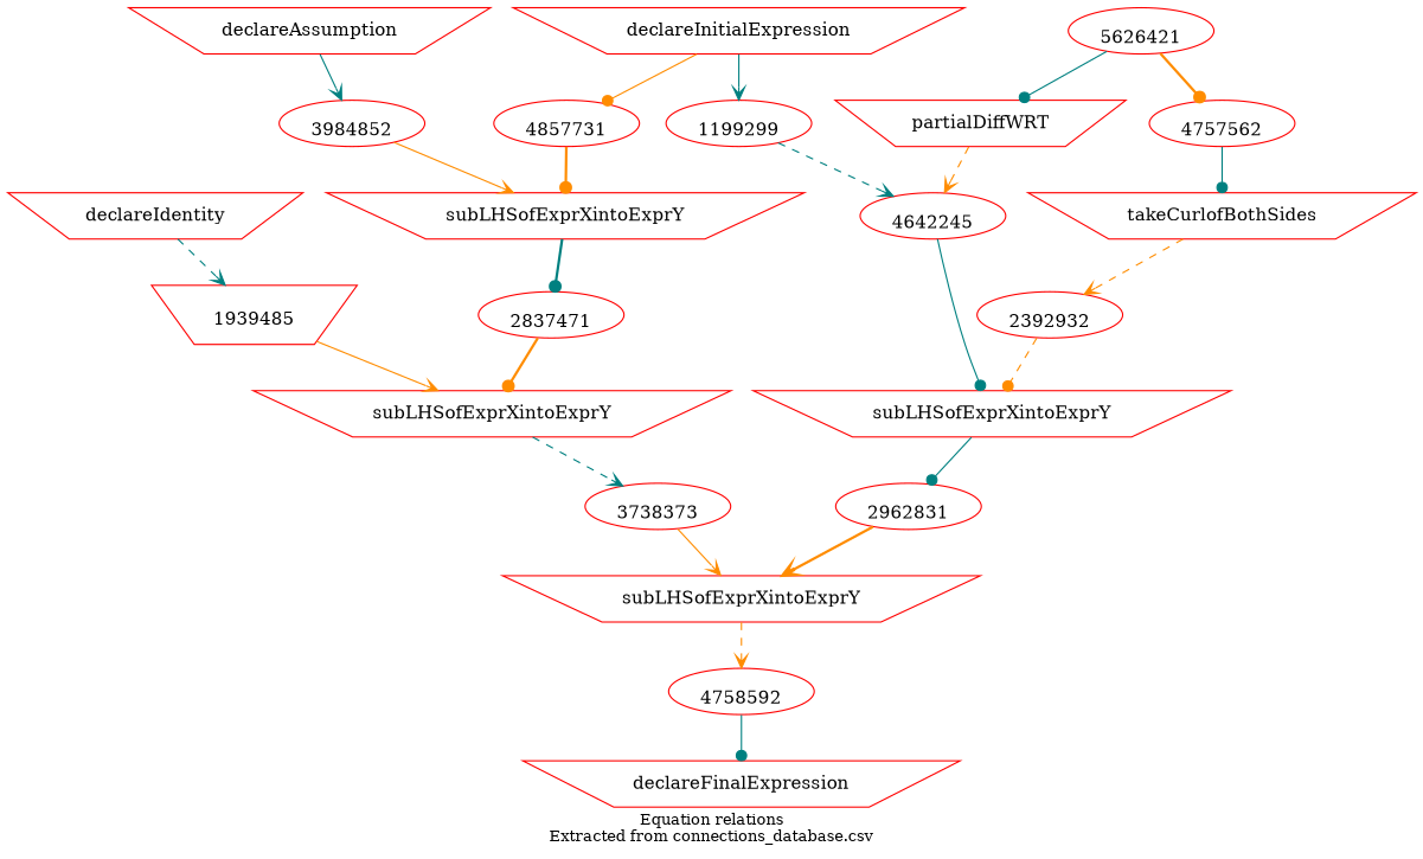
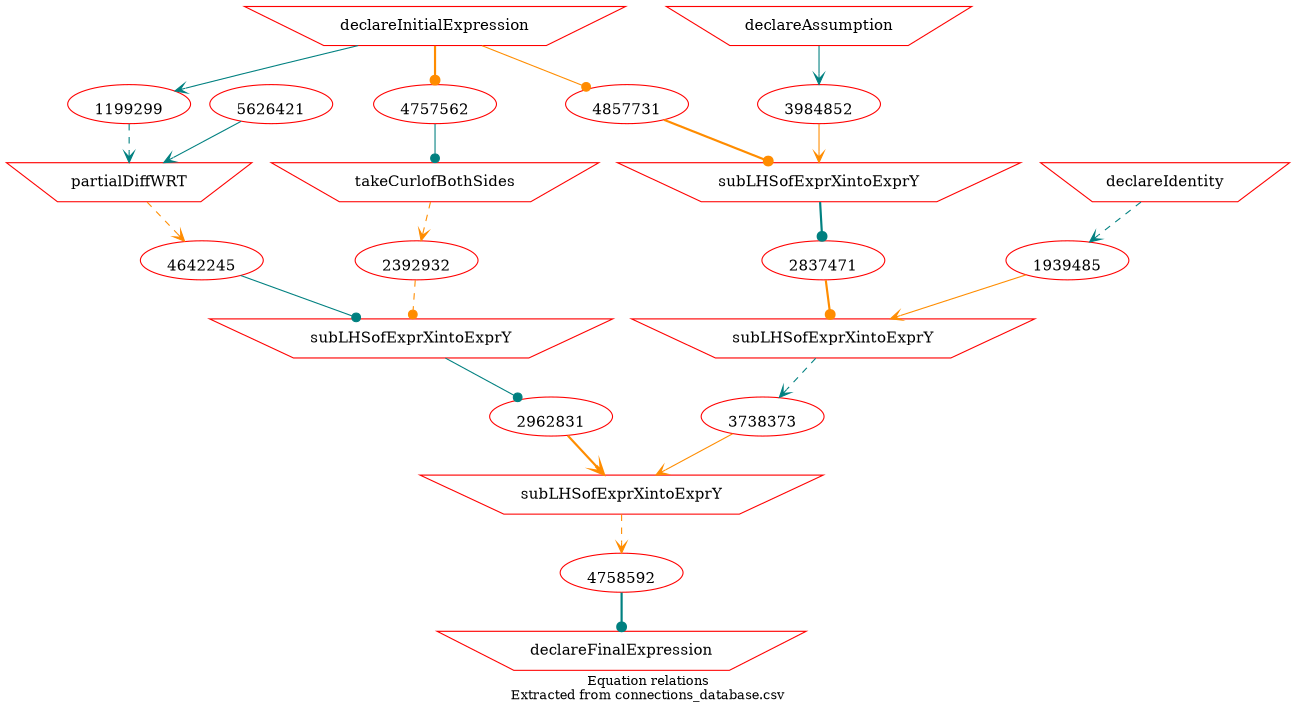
  digraph {
    fontsize=12
    label="Equation relations\nExtracted from connections_database.csv"
    node [color=red shape=ellipse labelloc=b]
    edge [arrowhead=vee color=darkorange style=solid]
    n1 [label=declareInitialExpression shape=invtrapezium labelloc=""]
    1199299
    4757562
    4857731
    n5 [label=partialDiffWRT shape=invtrapezium labelloc=""]
    n6 [label=takeCurlofBothSides shape=invtrapezium labelloc=""]
    n7 [label=subLHSofExprXintoExprY shape=invtrapezium labelloc=""]
    4642245
    2392932
    5626421
    n11 [label=subLHSofExprXintoExprY shape=invtrapezium labelloc=""]
    2962831
    n13 [label=subLHSofExprXintoExprY shape=invtrapezium labelloc=""]
    4758592
    2837471
    n16 [label=declareAssumption shape=invtrapezium labelloc=""]
    3984852
    n18 [label=subLHSofExprXintoExprY shape=invtrapezium labelloc=""]
    3738373
    n20 [label=declareIdentity shape=invtrapezium labelloc=""]
-   1939485 [shape=invtrapezium]
+   1939485
    n22 [label=declareFinalExpression shape=invtrapezium labelloc=""]
    n1 -> 1199299 [color=teal]
-   5626421 -> 4757562 [arrowhead=dot style=bold]
+   n1 -> 4757562 [arrowhead=dot style=bold]
    n1 -> 4857731 [arrowhead=dot]
-   1199299 -> 4642245 [color=teal style=dashed]
+   1199299 -> n5 [color=teal style=dashed]
    4757562 -> n6 [arrowhead=dot color=teal]
    4857731 -> n7 [arrowhead=dot style=bold]
    n5 -> 4642245 [style=dashed]
    n6 -> 2392932 [style=dashed]
    n7 -> 2837471 [arrowhead=dot color=teal style=bold]
    4642245 -> n11 [arrowhead=dot color=teal]
    2392932 -> n11 [arrowhead=dot style=dashed]
-   5626421 -> n5 [arrowhead=dot color=teal]
+   5626421 -> n5 [color=teal]
    n11 -> 2962831 [arrowhead=dot color=teal]
    2962831 -> n13 [style=bold]
    n13 -> 4758592 [style=dashed]
-   4758592 -> n22 [arrowhead=dot color=teal]
+   4758592 -> n22 [arrowhead=dot color=teal style=bold]
    2837471 -> n18 [arrowhead=dot style=bold]
    n16 -> 3984852 [color=teal]
    3984852 -> n7
    n18 -> 3738373 [color=teal style=dashed]
    3738373 -> n13
    n20 -> 1939485 [color=teal style=dashed]
    1939485 -> n18
  }
